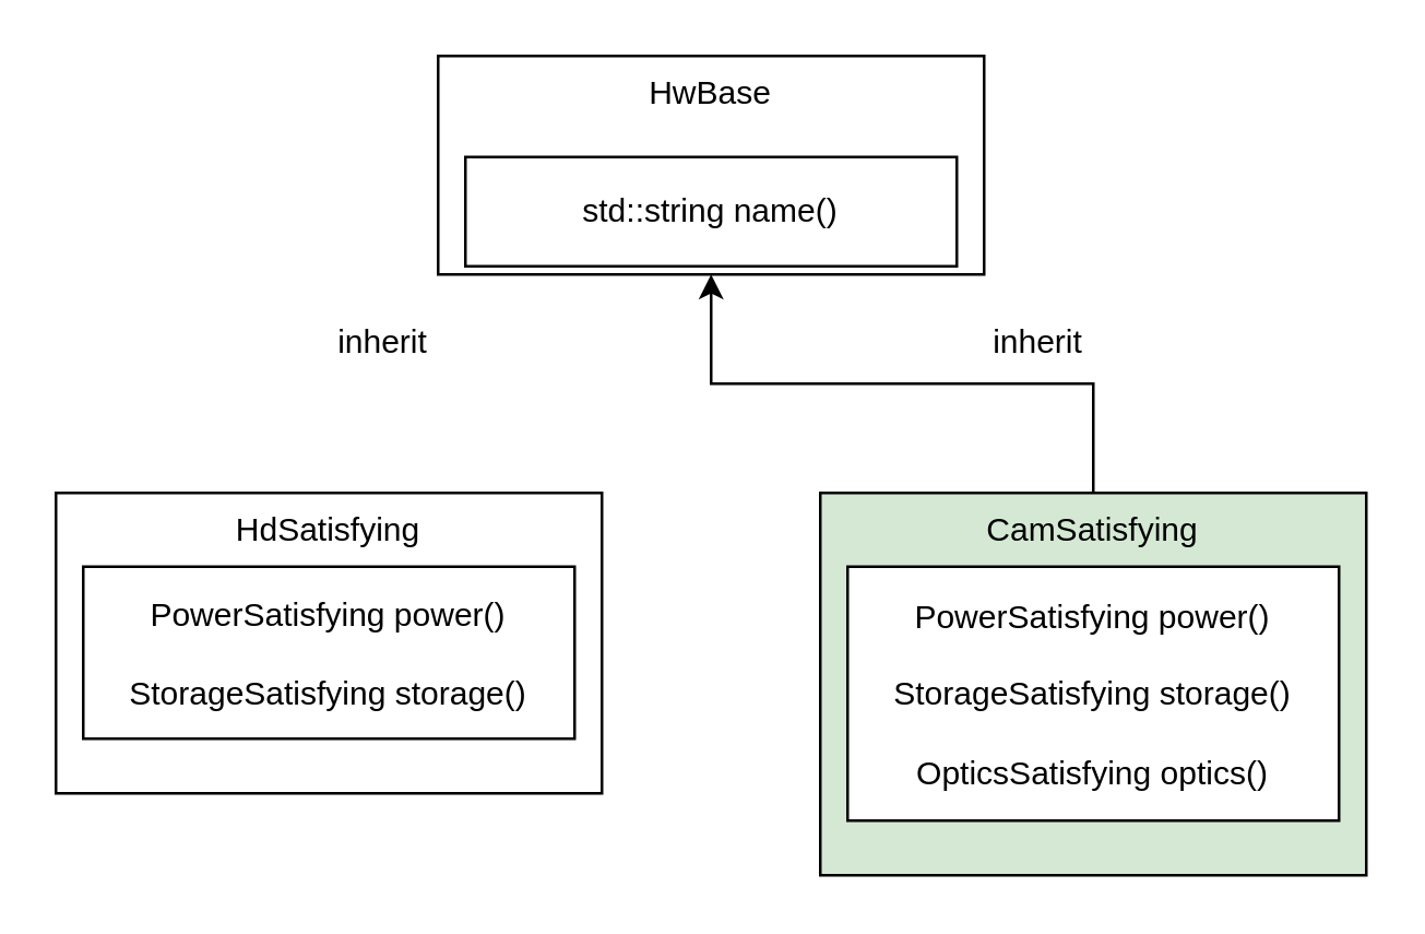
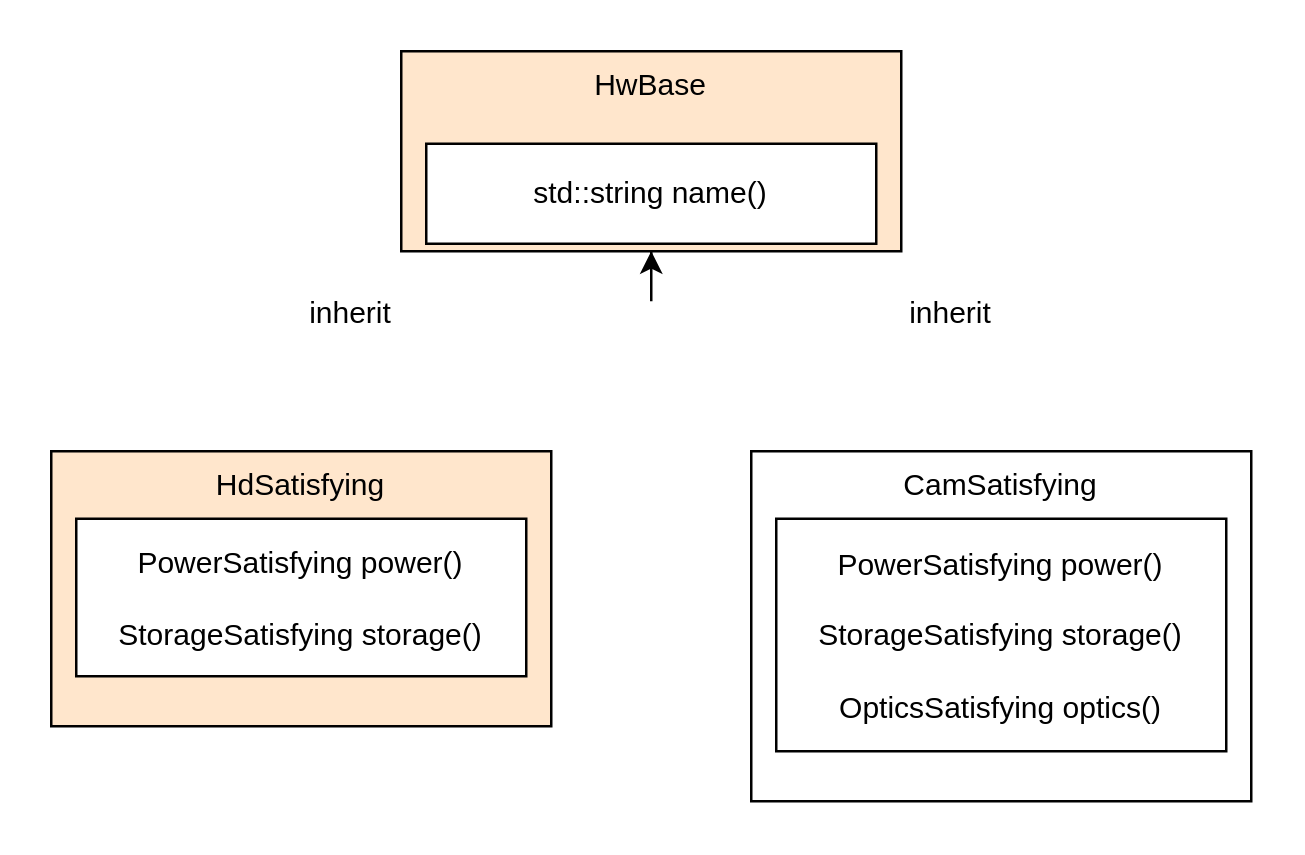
  <mxCell id="0" />
  <mxCell id="1" parent="0" />
- <mxCell id="2" style="edgeStyle=orthogonalEdgeStyle;rounded=0;orthogonalLoop=1;jettySize=auto;html=1;exitX=0.5;exitY=1;exitDx=0;exitDy=0;entryX=0.5;entryY=0;entryDx=0;entryDy=0;startArrow=classic;startFill=1;endArrow=none;endFill=0;" edge="1" parent="1" source="3" target="7"><mxGeometry relative="1" as="geometry" /></mxCell>
- <mxCell id="3" value="HwBase" style="rounded=0;whiteSpace=wrap;html=1;verticalAlign=top;align=center;" vertex="1" parent="1"><mxGeometry x="160" width="200" height="80" as="geometry" y="20" /></mxCell>
+ <mxCell id="2" style="edgeStyle=orthogonalEdgeStyle;rounded=0;orthogonalLoop=1;jettySize=auto;html=1;exitX=0.5;exitY=1;exitDx=0;exitDy=0;startArrow=classic;startFill=1;endArrow=none;endFill=0;" edge="1" parent="1" source="3" target="4"><mxGeometry relative="1" as="geometry" /></mxCell>
+ <mxCell id="3" value="HwBase" style="rounded=0;whiteSpace=wrap;html=1;verticalAlign=top;align=center;fillColor=#ffe6cc;" vertex="1" parent="1"><mxGeometry x="160" width="200" height="80" as="geometry" y="20" /></mxCell>
  <mxCell id="4" value="std::string name()" style="rounded=0;whiteSpace=wrap;html=1;" vertex="1" parent="1"><mxGeometry x="170" y="57" width="180" height="40" as="geometry" /></mxCell>
- <mxCell id="5" value="HdSatisfying" style="rounded=0;whiteSpace=wrap;html=1;verticalAlign=top;align=center;" vertex="1" parent="1"><mxGeometry y="180" width="200" height="110" as="geometry" x="20" /></mxCell>
+ <mxCell id="5" value="HdSatisfying" style="rounded=0;whiteSpace=wrap;html=1;verticalAlign=top;align=center;fillColor=#ffe6cc;" vertex="1" parent="1"><mxGeometry y="180" width="200" height="110" as="geometry" x="20" /></mxCell>
  <mxCell id="6" value="&lt;div&gt;PowerSatisfying power()&lt;/div&gt;&lt;div&gt;&lt;br&gt;&lt;/div&gt;&lt;div&gt;StorageSatisfying storage()&lt;br&gt;&lt;/div&gt;" style="rounded=0;whiteSpace=wrap;html=1;" vertex="1" parent="1"><mxGeometry x="30" y="207" width="180" height="63" as="geometry" /></mxCell>
- <mxCell id="7" value="CamSatisfying" style="rounded=0;whiteSpace=wrap;html=1;verticalAlign=top;align=center;fillColor=#d5e8d4;" vertex="1" parent="1"><mxGeometry x="300" y="180" width="200" height="140" as="geometry" /></mxCell>
+ <mxCell id="7" value="CamSatisfying" style="rounded=0;whiteSpace=wrap;html=1;verticalAlign=top;align=center;" vertex="1" parent="1"><mxGeometry x="300" y="180" width="200" height="140" as="geometry" /></mxCell>
  <mxCell id="8" value="&lt;div&gt;PowerSatisfying power()&lt;/div&gt;&lt;div&gt;&lt;br&gt;&lt;/div&gt;&lt;div&gt;StorageSatisfying storage()&lt;/div&gt;&lt;div&gt;&lt;br&gt;&lt;/div&gt;&lt;div&gt;OpticsSatisfying optics()&lt;br&gt;&lt;/div&gt;" style="rounded=0;whiteSpace=wrap;html=1;" vertex="1" parent="1"><mxGeometry x="310" y="207" width="180" height="93" as="geometry" /></mxCell>
  <mxCell id="9" value="inherit" style="text;strokeColor=none;align=center;fillColor=none;html=1;verticalAlign=middle;whiteSpace=wrap;rounded=0;" vertex="1" parent="1"><mxGeometry x="120" y="110" width="40" height="30" as="geometry" /></mxCell>
  <mxCell id="10" value="inherit" style="text;strokeColor=none;align=center;fillColor=none;html=1;verticalAlign=middle;whiteSpace=wrap;rounded=0;" vertex="1" parent="1"><mxGeometry x="360" y="110" width="40" height="30" as="geometry" /></mxCell>
